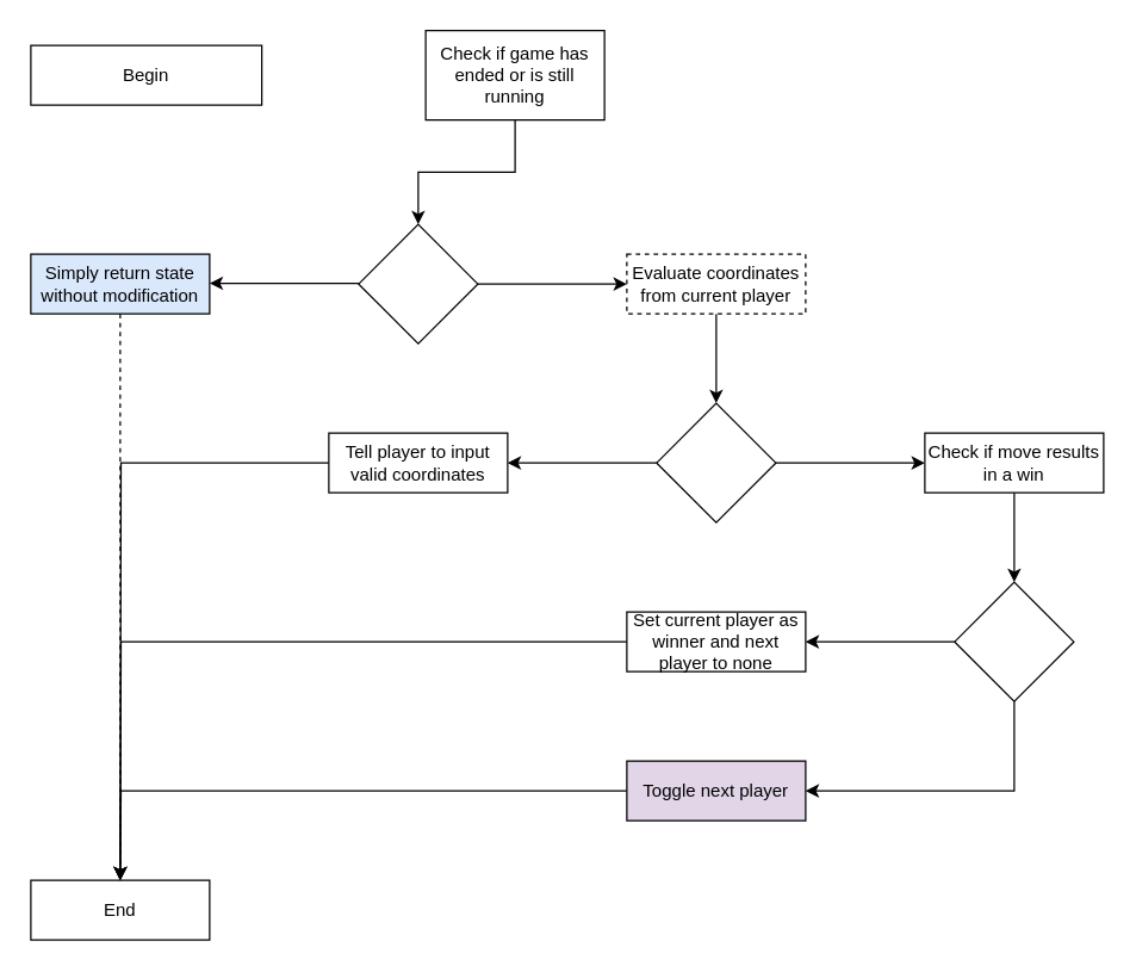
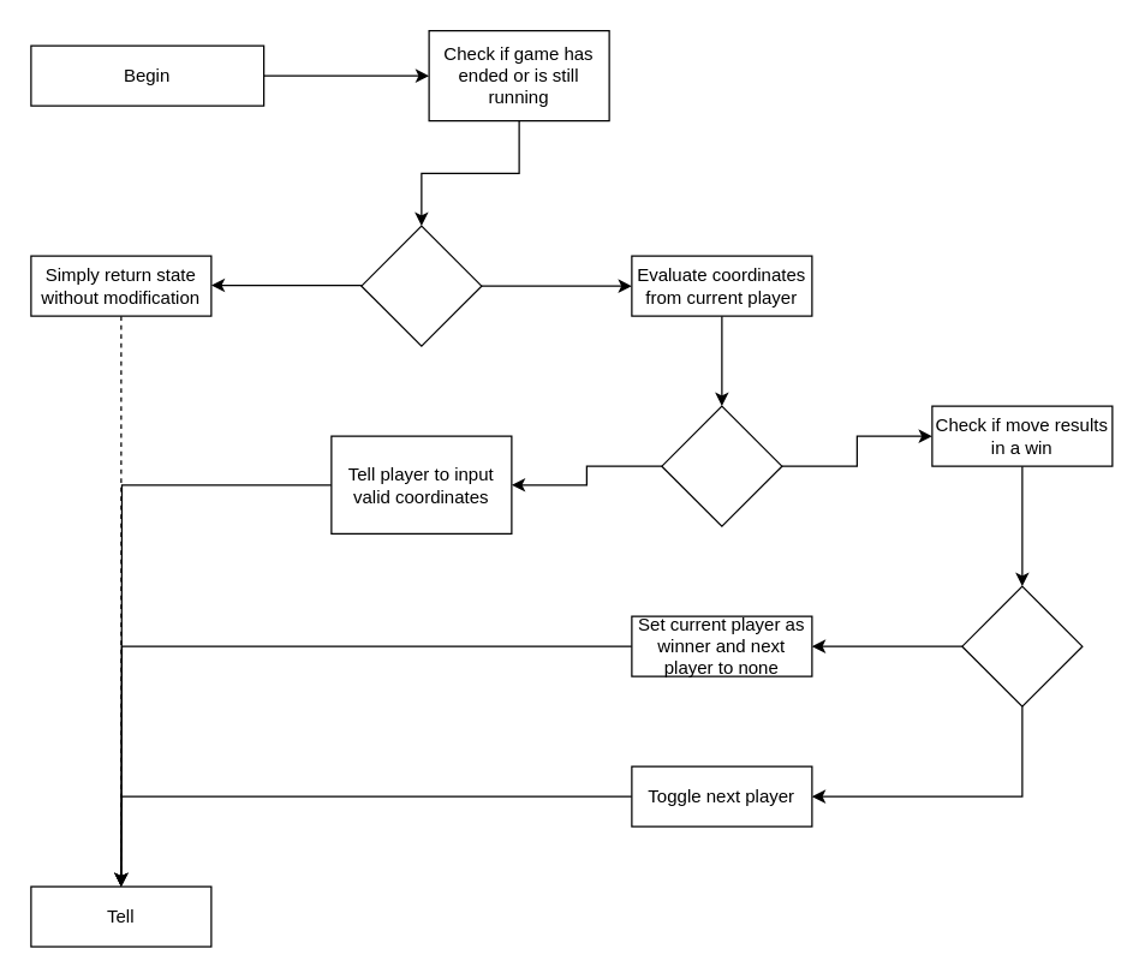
  <mxCell id="0" />
  <mxCell id="1" parent="0" />
+ <mxCell id="2" style="edgeStyle=orthogonalEdgeStyle;rounded=0;orthogonalLoop=1;jettySize=auto;html=1;entryX=0;entryY=0.5;entryDx=0;entryDy=0;" edge="1" parent="1" source="3" target="5"><mxGeometry relative="1" as="geometry" /></mxCell>
  <mxCell id="3" value="Begin" style="rounded=0;whiteSpace=wrap;html=1;" vertex="1" parent="1"><mxGeometry x="20" y="30" width="155" height="40" as="geometry" /></mxCell>
  <mxCell id="4" style="edgeStyle=orthogonalEdgeStyle;rounded=0;orthogonalLoop=1;jettySize=auto;html=1;exitX=0.5;exitY=1;exitDx=0;exitDy=0;entryX=0.5;entryY=0;entryDx=0;entryDy=0;" edge="1" parent="1" source="5" target="8"><mxGeometry relative="1" as="geometry" /></mxCell>
  <mxCell id="5" value="Check if game has ended or is still running" style="rounded=0;whiteSpace=wrap;html=1;" vertex="1" parent="1"><mxGeometry x="285" y="20" width="120" height="60" as="geometry" /></mxCell>
  <mxCell id="6" style="edgeStyle=orthogonalEdgeStyle;rounded=0;orthogonalLoop=1;jettySize=auto;html=1;entryX=1;entryY=0.5;entryDx=0;entryDy=0;" edge="1" parent="1"><mxGeometry relative="1" as="geometry"><mxPoint x="240" y="189.5" as="sourcePoint" /><mxPoint x="140" y="189.5" as="targetPoint" /></mxGeometry></mxCell>
  <mxCell id="7" style="edgeStyle=orthogonalEdgeStyle;rounded=0;orthogonalLoop=1;jettySize=auto;html=1;entryX=0;entryY=0.5;entryDx=0;entryDy=0;" edge="1" parent="1" source="8" target="12"><mxGeometry relative="1" as="geometry" /></mxCell>
  <mxCell id="8" value="" style="rhombus;whiteSpace=wrap;html=1;" vertex="1" parent="1"><mxGeometry x="240" y="150" width="80" height="80" as="geometry" /></mxCell>
  <mxCell id="9" style="edgeStyle=orthogonalEdgeStyle;rounded=0;orthogonalLoop=1;jettySize=auto;html=1;entryX=0.5;entryY=0;entryDx=0;entryDy=0;dashed=1;" edge="1" parent="1" source="10" target="13"><mxGeometry relative="1" as="geometry" /></mxCell>
- <mxCell id="10" value="Simply return state without modification" style="rounded=0;whiteSpace=wrap;html=1;fillColor=#dae8fc;" vertex="1" parent="1"><mxGeometry x="20" y="170" width="120" height="40" as="geometry" /></mxCell>
+ <mxCell id="10" value="Simply return state without modification" style="rounded=0;whiteSpace=wrap;html=1;" vertex="1" parent="1"><mxGeometry x="20" y="170" width="120" height="40" as="geometry" /></mxCell>
  <mxCell id="11" style="edgeStyle=orthogonalEdgeStyle;rounded=0;orthogonalLoop=1;jettySize=auto;html=1;entryX=0.5;entryY=0;entryDx=0;entryDy=0;" edge="1" parent="1" source="12" target="16"><mxGeometry relative="1" as="geometry" /></mxCell>
- <mxCell id="12" value="Evaluate coordinates from current player" style="rounded=0;whiteSpace=wrap;html=1;dashed=1;" vertex="1" parent="1"><mxGeometry x="420" y="170" width="120" height="40" as="geometry" /></mxCell>
- <mxCell id="13" value="End" style="rounded=0;whiteSpace=wrap;html=1;" vertex="1" parent="1"><mxGeometry x="20" y="590" width="120" height="40" as="geometry" /></mxCell>
+ <mxCell id="12" value="Evaluate coordinates from current player" style="rounded=0;whiteSpace=wrap;html=1;" vertex="1" parent="1"><mxGeometry x="420" y="170" width="120" height="40" as="geometry" /></mxCell>
+ <mxCell id="13" value="Tell" style="rounded=0;whiteSpace=wrap;html=1;" vertex="1" parent="1"><mxGeometry x="20" y="590" width="120" height="40" as="geometry" /></mxCell>
  <mxCell id="14" style="edgeStyle=orthogonalEdgeStyle;rounded=0;orthogonalLoop=1;jettySize=auto;html=1;entryX=1;entryY=0.5;entryDx=0;entryDy=0;" edge="1" parent="1" source="16" target="18"><mxGeometry relative="1" as="geometry" /></mxCell>
  <mxCell id="15" style="edgeStyle=orthogonalEdgeStyle;rounded=0;orthogonalLoop=1;jettySize=auto;html=1;entryX=0;entryY=0.5;entryDx=0;entryDy=0;" edge="1" parent="1" source="16" target="20"><mxGeometry relative="1" as="geometry" /></mxCell>
  <mxCell id="16" value="" style="rhombus;whiteSpace=wrap;html=1;" vertex="1" parent="1"><mxGeometry x="440" y="270" width="80" height="80" as="geometry" /></mxCell>
  <mxCell id="17" style="edgeStyle=orthogonalEdgeStyle;rounded=0;orthogonalLoop=1;jettySize=auto;html=1;" edge="1" parent="1" source="18"><mxGeometry relative="1" as="geometry"><mxPoint x="80" y="590" as="targetPoint" /></mxGeometry></mxCell>
- <mxCell id="18" value="Tell player to input valid coordinates" style="rounded=0;whiteSpace=wrap;html=1;" vertex="1" parent="1"><mxGeometry x="220" y="290" width="120" height="40" as="geometry" /></mxCell>
+ <mxCell id="18" value="Tell player to input valid coordinates" style="rounded=0;whiteSpace=wrap;html=1;" vertex="1" parent="1"><mxGeometry x="220" y="290" width="120" height="65" as="geometry" /></mxCell>
  <mxCell id="19" style="edgeStyle=orthogonalEdgeStyle;rounded=0;orthogonalLoop=1;jettySize=auto;html=1;entryX=0.5;entryY=0;entryDx=0;entryDy=0;" edge="1" parent="1" source="20" target="23"><mxGeometry relative="1" as="geometry" /></mxCell>
- <mxCell id="20" value="Check if move results in a win" style="rounded=0;whiteSpace=wrap;html=1;" vertex="1" parent="1"><mxGeometry x="620" y="290" width="120" height="40" as="geometry" /></mxCell>
+ <mxCell id="20" value="Check if move results in a win" style="rounded=0;whiteSpace=wrap;html=1;" vertex="1" parent="1"><mxGeometry x="620" y="270" width="120" height="40" as="geometry" /></mxCell>
  <mxCell id="21" style="edgeStyle=orthogonalEdgeStyle;rounded=0;orthogonalLoop=1;jettySize=auto;html=1;entryX=1;entryY=0.5;entryDx=0;entryDy=0;" edge="1" parent="1" source="23" target="25"><mxGeometry relative="1" as="geometry" /></mxCell>
  <mxCell id="22" style="edgeStyle=orthogonalEdgeStyle;rounded=0;orthogonalLoop=1;jettySize=auto;html=1;entryX=1;entryY=0.5;entryDx=0;entryDy=0;" edge="1" parent="1" source="23" target="27"><mxGeometry relative="1" as="geometry"><Array as="points"><mxPoint x="680" y="530" /></Array></mxGeometry></mxCell>
  <mxCell id="23" value="" style="rhombus;whiteSpace=wrap;html=1;" vertex="1" parent="1"><mxGeometry x="640" y="390" width="80" height="80" as="geometry" /></mxCell>
  <mxCell id="24" style="edgeStyle=orthogonalEdgeStyle;rounded=0;orthogonalLoop=1;jettySize=auto;html=1;" edge="1" parent="1" source="25"><mxGeometry relative="1" as="geometry"><mxPoint x="80" y="590" as="targetPoint" /></mxGeometry></mxCell>
  <mxCell id="25" value="Set current player as winner and next player to none" style="rounded=0;whiteSpace=wrap;html=1;" vertex="1" parent="1"><mxGeometry x="420" y="410" width="120" height="40" as="geometry" /></mxCell>
  <mxCell id="26" style="edgeStyle=orthogonalEdgeStyle;rounded=0;orthogonalLoop=1;jettySize=auto;html=1;" edge="1" parent="1" source="27"><mxGeometry relative="1" as="geometry"><mxPoint x="80" y="590" as="targetPoint" /></mxGeometry></mxCell>
- <mxCell id="27" value="Toggle next player" style="rounded=0;whiteSpace=wrap;html=1;fillColor=#e1d5e7;" vertex="1" parent="1"><mxGeometry x="420" y="510" width="120" height="40" as="geometry" /></mxCell>
+ <mxCell id="27" value="Toggle next player" style="rounded=0;whiteSpace=wrap;html=1;" vertex="1" parent="1"><mxGeometry x="420" y="510" width="120" height="40" as="geometry" /></mxCell>
